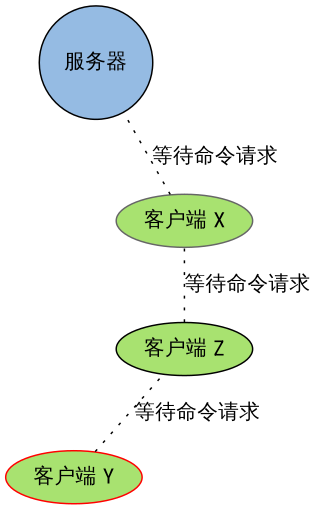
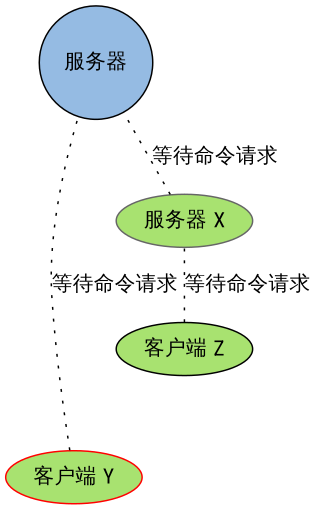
  digraph {
    fontname="Roboto Condensed"
    rankdir=BT
    node [color=black fillcolor="#A8E270" fontname="Roboto Condensed" style=filled]
    edge [dir=none fontname="Roboto Condensed" style=dotted]
    n1 [fillcolor="#95BBE3" label="服务器" shape=circle]
-   n2 [color=gray40 label="客户端 X"]
+   n2 [color=gray40 label="服务器 X"]
    n3 [color=red label="客户端 Y"]
    n4 [label="客户端 Z"]
    n2 -> n1 [label="等待命令请求"]
-   n3 -> n4 [label="等待命令请求"]
+   n3 -> n1 [label="等待命令请求"]
    n4 -> n2 [label="等待命令请求"]
  }
